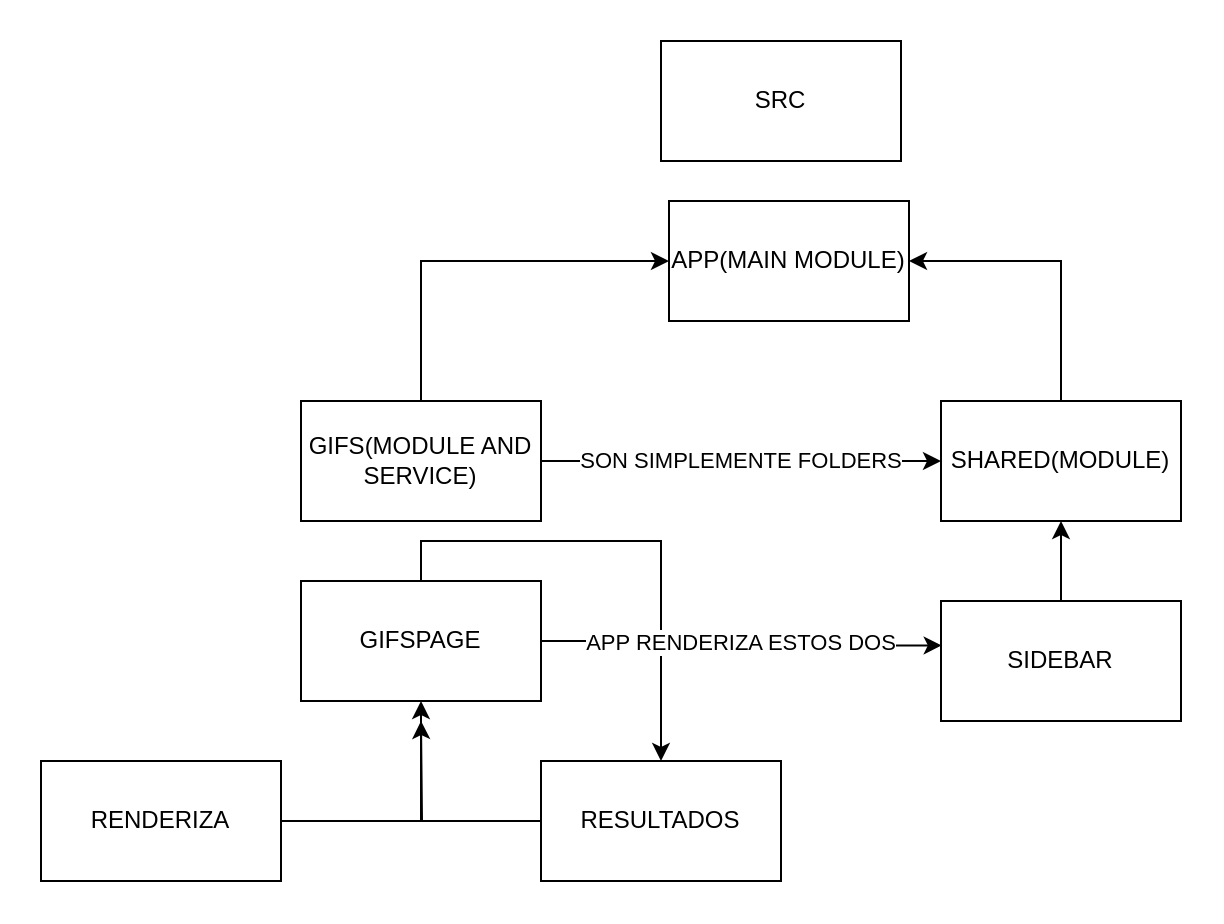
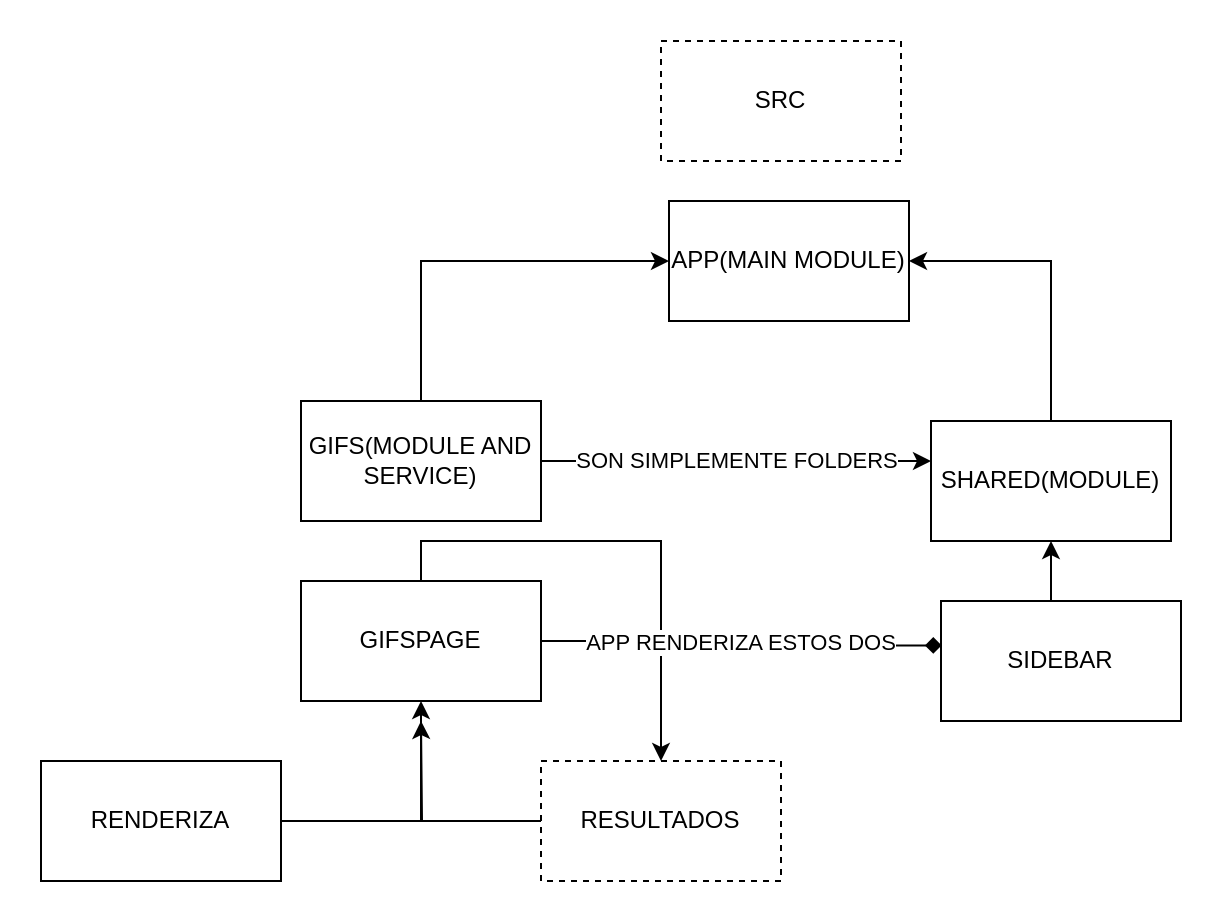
  <mxCell id="0" />
  <mxCell id="1" parent="0" />
- <mxCell id="2" value="SRC" style="rounded=0;whiteSpace=wrap;html=1;" vertex="1" parent="1"><mxGeometry x="330" y="20" width="120" height="60" as="geometry" /></mxCell>
+ <mxCell id="2" value="SRC" style="rounded=0;whiteSpace=wrap;html=1;dashed=1;" vertex="1" parent="1"><mxGeometry x="330" y="20" width="120" height="60" as="geometry" /></mxCell>
  <mxCell id="3" value="APP(MAIN MODULE)" style="rounded=0;whiteSpace=wrap;html=1;" vertex="1" parent="1"><mxGeometry x="334" y="100" width="120" height="60" as="geometry" /></mxCell>
  <mxCell id="4" style="edgeStyle=orthogonalEdgeStyle;rounded=0;orthogonalLoop=1;jettySize=auto;html=1;exitX=0.5;exitY=0;exitDx=0;exitDy=0;entryX=0;entryY=0.5;entryDx=0;entryDy=0;" edge="1" parent="1" source="6" target="3"><mxGeometry relative="1" as="geometry" /></mxCell>
  <mxCell id="5" value="SON SIMPLEMENTE FOLDERS" style="edgeStyle=orthogonalEdgeStyle;rounded=0;orthogonalLoop=1;jettySize=auto;html=1;exitX=1;exitY=0.5;exitDx=0;exitDy=0;" edge="1" parent="1" source="6" target="8"><mxGeometry relative="1" as="geometry"><Array as="points"><mxPoint x="370" y="230" /><mxPoint x="370" y="230" /></Array></mxGeometry></mxCell>
  <mxCell id="6" value="GIFS(MODULE AND SERVICE)" style="rounded=0;whiteSpace=wrap;html=1;" vertex="1" parent="1"><mxGeometry x="150" y="200" width="120" height="60" as="geometry" /></mxCell>
  <mxCell id="7" style="edgeStyle=orthogonalEdgeStyle;rounded=0;orthogonalLoop=1;jettySize=auto;html=1;exitX=0.5;exitY=0;exitDx=0;exitDy=0;entryX=1;entryY=0.5;entryDx=0;entryDy=0;" edge="1" parent="1" source="8" target="3"><mxGeometry relative="1" as="geometry" /></mxCell>
- <mxCell id="8" value="SHARED(MODULE)" style="rounded=0;whiteSpace=wrap;html=1;" vertex="1" parent="1"><mxGeometry x="470" y="200" width="120" height="60" as="geometry" /></mxCell>
+ <mxCell id="8" value="SHARED(MODULE)" style="rounded=0;whiteSpace=wrap;html=1;" vertex="1" parent="1"><mxGeometry x="465" y="210" width="120" height="60" as="geometry" /></mxCell>
  <mxCell id="9" style="edgeStyle=orthogonalEdgeStyle;rounded=0;orthogonalLoop=1;jettySize=auto;html=1;exitX=0.5;exitY=0;exitDx=0;exitDy=0;entryX=0.5;entryY=1;entryDx=0;entryDy=0;" edge="1" parent="1" source="10" target="8"><mxGeometry relative="1" as="geometry" /></mxCell>
  <mxCell id="10" value="SIDEBAR" style="rounded=0;whiteSpace=wrap;html=1;" vertex="1" parent="1"><mxGeometry x="470" y="300" width="120" height="60" as="geometry" /></mxCell>
  <mxCell id="11" style="edgeStyle=orthogonalEdgeStyle;rounded=0;orthogonalLoop=1;jettySize=auto;html=1;exitX=0.5;exitY=0;exitDx=0;exitDy=0;" edge="1" parent="1" source="13" target="17"><mxGeometry relative="1" as="geometry" /></mxCell>
- <mxCell id="12" value="APP RENDERIZA ESTOS DOS" style="edgeStyle=orthogonalEdgeStyle;rounded=0;orthogonalLoop=1;jettySize=auto;html=1;exitX=1;exitY=0.5;exitDx=0;exitDy=0;entryX=0.003;entryY=0.37;entryDx=0;entryDy=0;entryPerimeter=0;" edge="1" parent="1" source="13" target="10"><mxGeometry relative="1" as="geometry" /></mxCell>
+ <mxCell id="12" value="APP RENDERIZA ESTOS DOS" style="edgeStyle=orthogonalEdgeStyle;rounded=0;orthogonalLoop=1;jettySize=auto;html=1;exitX=1;exitY=0.5;exitDx=0;exitDy=0;entryX=0.003;entryY=0.37;entryDx=0;entryDy=0;entryPerimeter=0;endArrow=diamond;" edge="1" parent="1" source="13" target="10"><mxGeometry relative="1" as="geometry" /></mxCell>
  <mxCell id="13" value="GIFSPAGE" style="rounded=0;whiteSpace=wrap;html=1;" vertex="1" parent="1"><mxGeometry x="150" y="290" width="120" height="60" as="geometry" /></mxCell>
  <mxCell id="14" style="edgeStyle=orthogonalEdgeStyle;rounded=0;orthogonalLoop=1;jettySize=auto;html=1;" edge="1" parent="1" source="15" target="13"><mxGeometry relative="1" as="geometry" /></mxCell>
  <mxCell id="15" value="RENDERIZA" style="rounded=0;whiteSpace=wrap;html=1;" vertex="1" parent="1"><mxGeometry x="20" y="380" width="120" height="60" as="geometry" /></mxCell>
  <mxCell id="16" style="edgeStyle=orthogonalEdgeStyle;rounded=0;orthogonalLoop=1;jettySize=auto;html=1;exitX=0;exitY=0.5;exitDx=0;exitDy=0;" edge="1" parent="1" source="17"><mxGeometry relative="1" as="geometry"><mxPoint x="210" y="360" as="targetPoint" /></mxGeometry></mxCell>
- <mxCell id="17" value="RESULTADOS" style="rounded=0;whiteSpace=wrap;html=1;" vertex="1" parent="1"><mxGeometry x="270" y="380" width="120" height="60" as="geometry" /></mxCell>
+ <mxCell id="17" value="RESULTADOS" style="rounded=0;whiteSpace=wrap;html=1;dashed=1;" vertex="1" parent="1"><mxGeometry x="270" y="380" width="120" height="60" as="geometry" /></mxCell>
